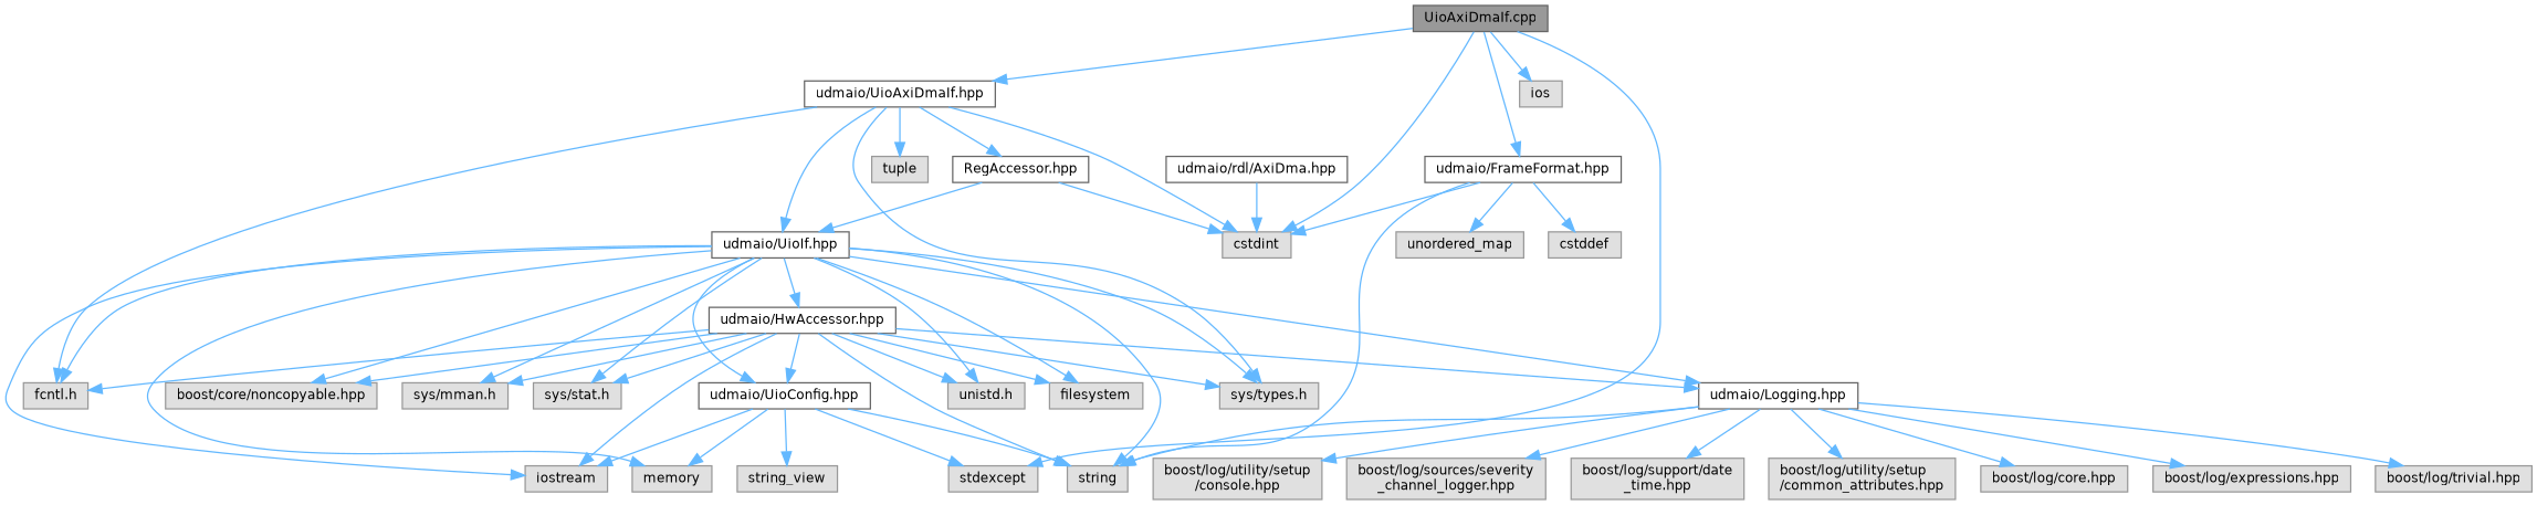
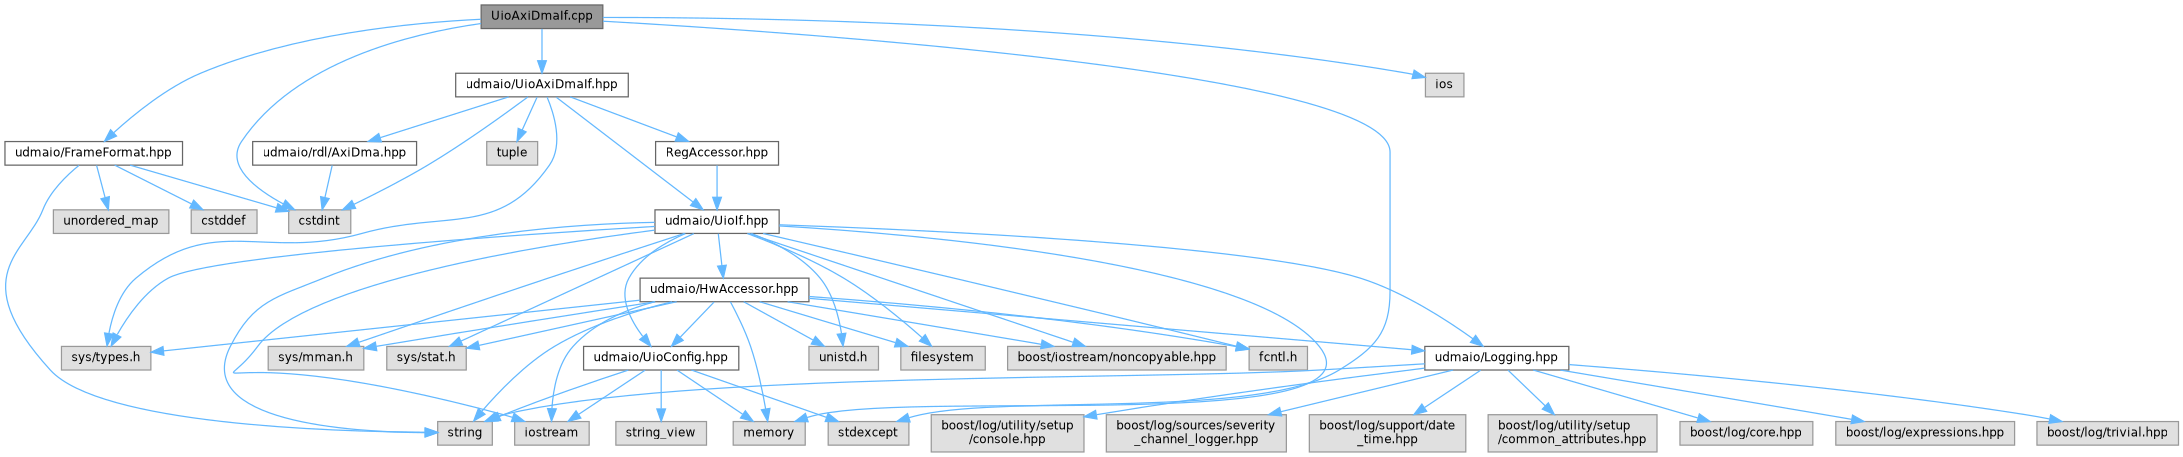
  digraph {
    node [color=grey60 fillcolor="#E0E0E0" fontname=Helvetica fontsize=10 shape=box style=filled]
    edge [color=steelblue1 fontname=Helvetica fontsize=10 labelfontname=Helvetica labelfontsize=10 style=solid]
    n1 [color=gray40 fillcolor=grey60 fontcolor=black height=0.2 label="UioAxiDmaIf.cpp" width=0.4]
    n2 [color=grey40 fillcolor=white height=0.2 label="udmaio/UioAxiDmaIf.hpp" width=0.4]
    n3 [height=0.2 label=cstdint width=0.4]
    n4 [height=0.2 label=stdexcept width=0.4]
    n5 [height=0.2 label=ios width=0.4]
    n6 [color=grey40 fillcolor=white height=0.2 label="udmaio/FrameFormat.hpp" width=0.4]
    n7 [height=0.2 label=tuple width=0.4]
    n8 [height=0.2 label="sys/types.h" width=0.4]
    n9 [color=grey40 fillcolor=white height=0.2 label="RegAccessor.hpp" width=0.4]
    n10 [color=grey40 fillcolor=white height=0.2 label="udmaio/UioIf.hpp" width=0.4]
    n11 [color=grey40 fillcolor=white height=0.2 label="udmaio/rdl/AxiDma.hpp" width=0.4]
    n12 [height=0.2 label=string width=0.4]
    n13 [height=0.2 label=cstddef width=0.4]
    n14 [height=0.2 label=unordered_map width=0.4]
    n15 [height=0.2 label=filesystem width=0.4]
    n16 [height=0.2 label=iostream width=0.4]
    n17 [height=0.2 label=memory width=0.4]
-   n18 [height=0.2 label="boost/core/noncopyable.hpp" width=0.4]
+   n18 [height=0.2 label="boost/iostream/noncopyable.hpp" width=0.4]
    n19 [height=0.2 label="fcntl.h" width=0.4]
    n20 [height=0.2 label="sys/mman.h" width=0.4]
    n21 [height=0.2 label="sys/stat.h" width=0.4]
    n22 [height=0.2 label="unistd.h" width=0.4]
    n23 [color=grey40 fillcolor=white height=0.2 label="udmaio/HwAccessor.hpp" width=0.4]
    n24 [color=grey40 fillcolor=white height=0.2 label="udmaio/Logging.hpp" width=0.4]
    n25 [color=grey40 fillcolor=white height=0.2 label="udmaio/UioConfig.hpp" width=0.4]
    n26 [height=0.2 label="boost/log/core.hpp" width=0.4]
    n27 [height=0.2 label="boost/log/expressions.hpp" width=0.4]
    n28 [height=0.2 label="boost/log/trivial.hpp" width=0.4]
    n29 [height=0.2 label="boost/log/utility/setup\l/console.hpp" width=0.4]
    n30 [height=0.2 label="boost/log/sources/severity\l_channel_logger.hpp" width=0.4]
    n31 [height=0.2 label="boost/log/support/date\l_time.hpp" width=0.4]
    n32 [height=0.2 label="boost/log/utility/setup\l/common_attributes.hpp" width=0.4]
    n33 [height=0.2 label=string_view width=0.4]
    n1 -> n2
    n1 -> n3
    n1 -> n4
    n1 -> n5
    n1 -> n6
    n2 -> n3
    n2 -> n7
    n2 -> n8
    n2 -> n9
    n2 -> n10
-   n2 -> n19
+   n2 -> n11
    n6 -> n3
    n6 -> n12
    n6 -> n13
    n6 -> n14
-   n9 -> n3
    n9 -> n10
    n10 -> n8
    n10 -> n12
    n10 -> n15
    n10 -> n16
    n10 -> n17
    n10 -> n18
    n10 -> n19
    n10 -> n20
    n10 -> n21
    n10 -> n22
    n10 -> n23
    n10 -> n24
    n10 -> n25
    n11 -> n3
    n23 -> n8
    n23 -> n12
    n23 -> n15
    n23 -> n16
+   n23 -> n17
    n23 -> n18
    n23 -> n19
    n23 -> n20
    n23 -> n21
    n23 -> n22
    n23 -> n24
    n23 -> n25
    n24 -> n12
    n24 -> n26
    n24 -> n27
    n24 -> n28
    n24 -> n29
    n24 -> n30
    n24 -> n31
    n24 -> n32
    n25 -> n4
    n25 -> n12
    n25 -> n16
    n25 -> n17
    n25 -> n33
  }
